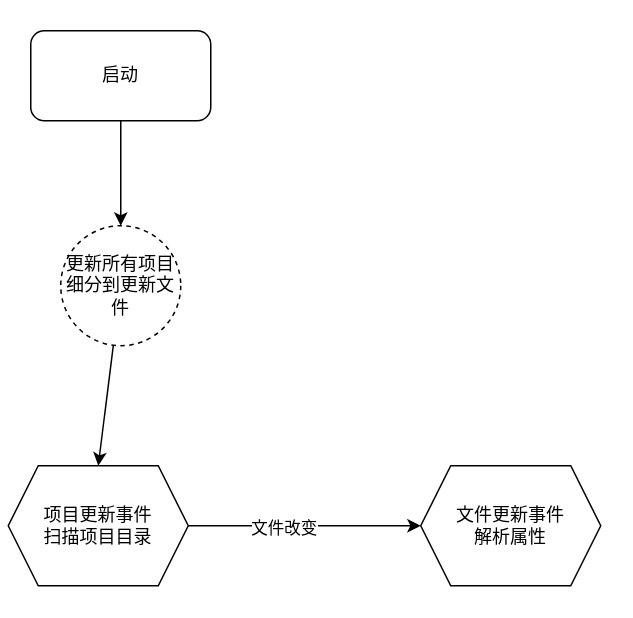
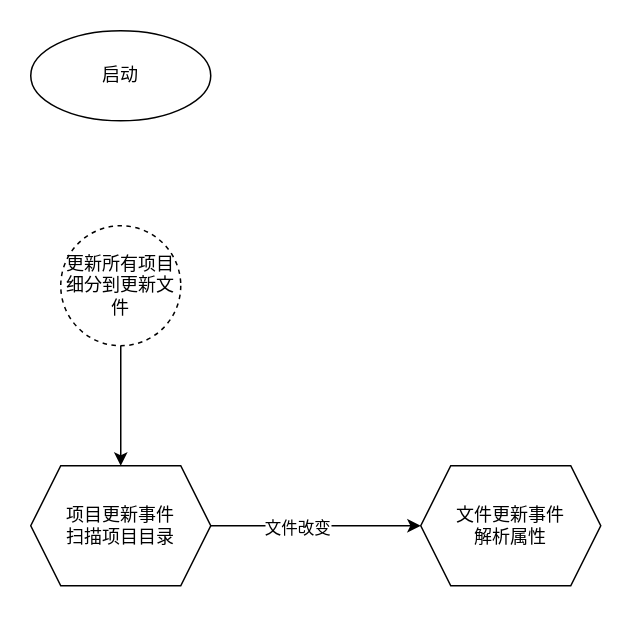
  <mxCell id="0" />
  <mxCell id="1" parent="0" />
- <mxCell id="2" value="" style="edgeStyle=none;html=1;" edge="1" parent="1" source="3" target="5"><mxGeometry relative="1" as="geometry" /></mxCell>
- <mxCell id="3" value="启动" style="rounded=1;whiteSpace=wrap;html=1;" vertex="1" parent="1"><mxGeometry x="20" y="20" width="120" height="60" as="geometry" /></mxCell>
+ <mxCell id="3" value="启动" style="ellipse;whiteSpace=wrap;html=1;" vertex="1" parent="1"><mxGeometry x="20" y="20" width="120" height="60" as="geometry" /></mxCell>
  <mxCell id="4" value="" style="edgeStyle=none;html=1;entryX=0.5;entryY=0;entryDx=0;entryDy=0;" edge="1" parent="1" source="5" target="8"><mxGeometry relative="1" as="geometry"><mxPoint x="80" y="310" as="targetPoint" /></mxGeometry></mxCell>
  <mxCell id="5" value="更新所有项目&lt;br&gt;细分到更新文件&lt;br&gt;" style="ellipse;whiteSpace=wrap;html=1;rounded=1;dashed=1;" vertex="1" parent="1"><mxGeometry x="40" y="150" width="80" height="80" as="geometry" /></mxCell>
  <mxCell id="6" value="" style="edgeStyle=none;html=1;" edge="1" parent="1" source="8" target="9"><mxGeometry relative="1" as="geometry" /></mxCell>
  <mxCell id="7" value="文件改变" style="edgeLabel;html=1;align=center;verticalAlign=middle;resizable=0;points=[];" vertex="1" connectable="0" parent="6"><mxGeometry x="-0.186" y="-1" relative="1" as="geometry"><mxPoint as="offset" /></mxGeometry></mxCell>
- <mxCell id="8" value="项目更新事件&lt;br&gt;扫描项目目录" style="shape=hexagon;perimeter=hexagonPerimeter2;whiteSpace=wrap;html=1;fixedSize=1;" vertex="1" parent="1"><mxGeometry x="5" y="310" width="120" height="80" as="geometry" /></mxCell>
+ <mxCell id="8" value="项目更新事件&lt;br&gt;扫描项目目录" style="shape=hexagon;perimeter=hexagonPerimeter2;whiteSpace=wrap;html=1;fixedSize=1;" vertex="1" parent="1"><mxGeometry x="20" y="310" width="120" height="80" as="geometry" /></mxCell>
  <mxCell id="9" value="文件更新事件&lt;br&gt;解析属性" style="shape=hexagon;perimeter=hexagonPerimeter2;whiteSpace=wrap;html=1;fixedSize=1;" vertex="1" parent="1"><mxGeometry x="280" y="310" width="120" height="80" as="geometry" /></mxCell>
